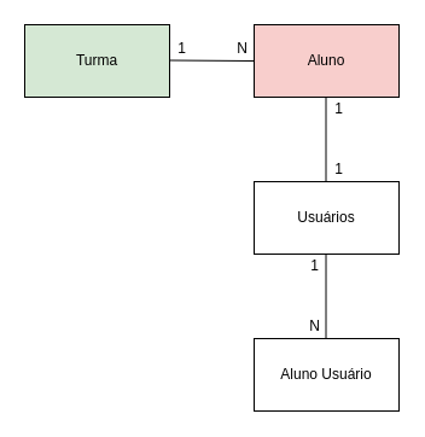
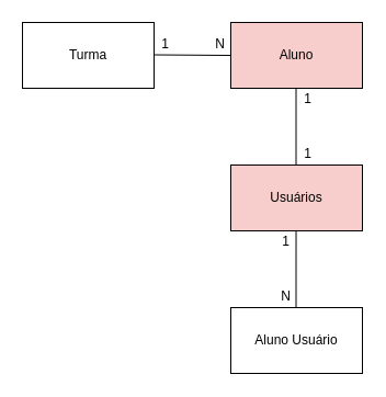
  <mxCell id="0" />
  <mxCell id="1" parent="0" />
- <mxCell id="2" value="Turma" style="rounded=0;whiteSpace=wrap;html=1;fillColor=#d5e8d4;" parent="1" vertex="1"><mxGeometry x="20" y="20" width="120" height="60" as="geometry" /></mxCell>
+ <mxCell id="2" value="Turma" style="rounded=0;whiteSpace=wrap;html=1;" parent="1" vertex="1"><mxGeometry x="20" y="20" width="120" height="60" as="geometry" /></mxCell>
  <mxCell id="3" value="Aluno" style="rounded=0;whiteSpace=wrap;html=1;fillColor=#f8cecc;" parent="1" vertex="1"><mxGeometry x="210" y="20" width="120" height="60" as="geometry" /></mxCell>
- <mxCell id="4" value="Usuários" style="rounded=0;whiteSpace=wrap;html=1;" parent="1" vertex="1"><mxGeometry x="210" y="150" width="120" height="60" as="geometry" /></mxCell>
+ <mxCell id="4" value="Usuários" style="rounded=0;whiteSpace=wrap;html=1;fillColor=#f8cecc;" parent="1" vertex="1"><mxGeometry x="210" y="150" width="120" height="60" as="geometry" /></mxCell>
  <mxCell id="5" value="Aluno Usuário" style="rounded=0;whiteSpace=wrap;html=1;" parent="1" vertex="1"><mxGeometry x="210" y="280" width="120" height="60" as="geometry" /></mxCell>
  <mxCell id="6" value="" style="endArrow=none;html=1;entryX=0;entryY=0.5;entryDx=0;entryDy=0;" parent="1" target="3" edge="1"><mxGeometry width="50" height="50" relative="1" as="geometry"><mxPoint x="140" y="49.5" as="sourcePoint" /><mxPoint x="190" y="49.5" as="targetPoint" /></mxGeometry></mxCell>
  <mxCell id="7" value="1" style="text;html=1;align=center;verticalAlign=middle;resizable=0;points=[];autosize=1;strokeColor=none;fillColor=none;" parent="1" vertex="1"><mxGeometry x="140" y="30" width="20" height="20" as="geometry" /></mxCell>
  <mxCell id="8" value="N" style="text;html=1;align=center;verticalAlign=middle;resizable=0;points=[];autosize=1;strokeColor=none;fillColor=none;" parent="1" vertex="1"><mxGeometry x="190" y="30" width="20" height="20" as="geometry" /></mxCell>
  <mxCell id="9" value="1" style="text;html=1;align=center;verticalAlign=middle;resizable=0;points=[];autosize=1;strokeColor=none;fillColor=none;" parent="1" vertex="1"><mxGeometry x="250" y="210" width="20" height="20" as="geometry" /></mxCell>
  <mxCell id="10" value="N" style="text;html=1;align=center;verticalAlign=middle;resizable=0;points=[];autosize=1;strokeColor=none;fillColor=none;" parent="1" vertex="1"><mxGeometry x="250" y="260" width="20" height="20" as="geometry" /></mxCell>
  <mxCell id="11" value="" style="endArrow=none;html=1;entryX=0.496;entryY=1;entryDx=0;entryDy=0;entryPerimeter=0;" parent="1" target="4" edge="1"><mxGeometry width="50" height="50" relative="1" as="geometry"><mxPoint x="269.5" y="280" as="sourcePoint" /><mxPoint x="269.5" y="215" as="targetPoint" /></mxGeometry></mxCell>
  <mxCell id="12" value="" style="endArrow=none;html=1;" parent="1" edge="1"><mxGeometry width="50" height="50" relative="1" as="geometry"><mxPoint x="269.5" y="150" as="sourcePoint" /><mxPoint x="269.5" y="80" as="targetPoint" /></mxGeometry></mxCell>
  <mxCell id="13" value="1" style="text;html=1;align=center;verticalAlign=middle;resizable=0;points=[];autosize=1;strokeColor=none;fillColor=none;" vertex="1" parent="1"><mxGeometry x="270" y="80" width="20" height="20" as="geometry" /></mxCell>
  <mxCell id="14" value="1" style="text;html=1;align=center;verticalAlign=middle;resizable=0;points=[];autosize=1;strokeColor=none;fillColor=none;" vertex="1" parent="1"><mxGeometry x="270" y="130" width="20" height="20" as="geometry" /></mxCell>
